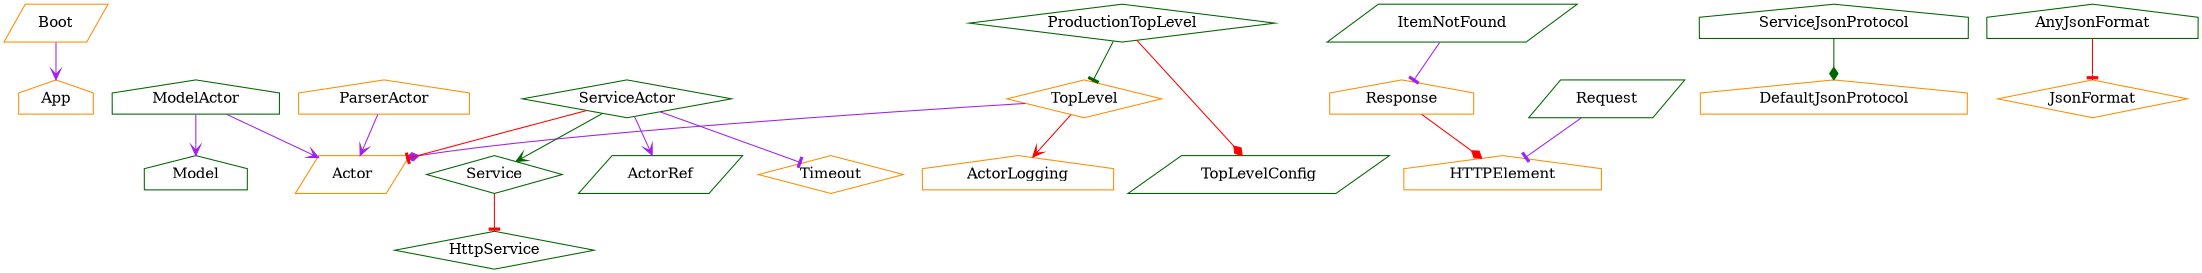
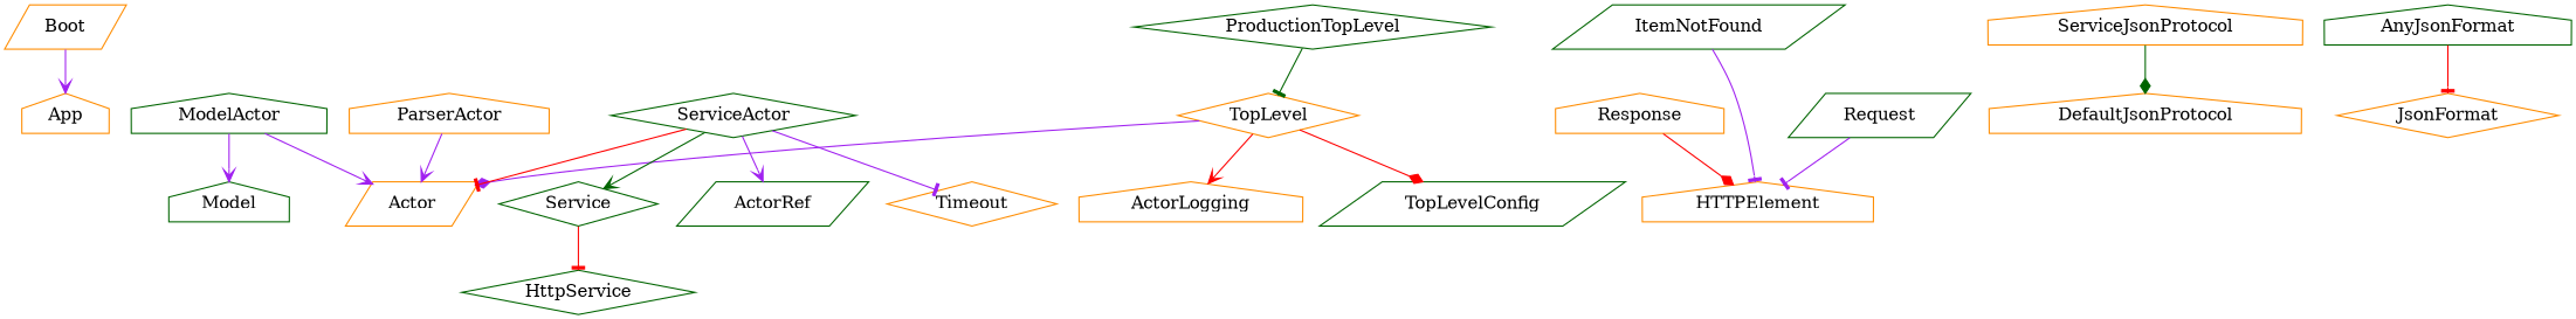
  digraph {
    node [color=darkgreen shape=house]
    edge [arrowhead=vee color=purple]
    Boot [color=darkorange shape=parallelogram]
    App [color=darkorange]
    TopLevel [color=darkorange shape=diamond]
    Actor [color=darkorange shape=parallelogram]
    ActorLogging [color=darkorange]
    ProductionTopLevel [shape=diamond]
    TopLevelConfig [shape=parallelogram]
    ModelActor
    Model
    ItemNotFound [shape=parallelogram]
    Response [color=darkorange]
    HTTPElement [color=darkorange]
    Request [shape=parallelogram]
    ParserActor [color=darkorange]
    ServiceActor [shape=diamond]
    Service [shape=diamond]
    ActorRef [shape=parallelogram]
    Timeout [color=darkorange shape=diamond]
    HttpService [shape=diamond]
-   ServiceJsonProtocol
+   ServiceJsonProtocol [color=darkorange]
    DefaultJsonProtocol [color=darkorange]
    AnyJsonFormat
    JsonFormat [color=darkorange shape=diamond]
    Boot -> App
    TopLevel -> Actor [arrowhead=diamond]
    TopLevel -> ActorLogging [color=red]
    ProductionTopLevel -> TopLevel [arrowhead=tee color=darkgreen]
-   ProductionTopLevel -> TopLevelConfig [arrowhead=diamond color=red]
+   TopLevel -> TopLevelConfig [arrowhead=diamond color=red]
    ModelActor -> Actor
    ModelActor -> Model
-   ItemNotFound -> Response [arrowhead=tee]
+   ItemNotFound -> HTTPElement [arrowhead=tee]
    Response -> HTTPElement [arrowhead=diamond color=red]
    Request -> HTTPElement [arrowhead=tee]
    ParserActor -> Actor
    ServiceActor -> Actor [arrowhead=tee color=red]
    ServiceActor -> Service [color=darkgreen]
    ServiceActor -> ActorRef
    ServiceActor -> Timeout [arrowhead=tee]
    Service -> HttpService [arrowhead=tee color=red]
    ServiceJsonProtocol -> DefaultJsonProtocol [arrowhead=diamond color=darkgreen]
    AnyJsonFormat -> JsonFormat [arrowhead=tee color=red]
  }
